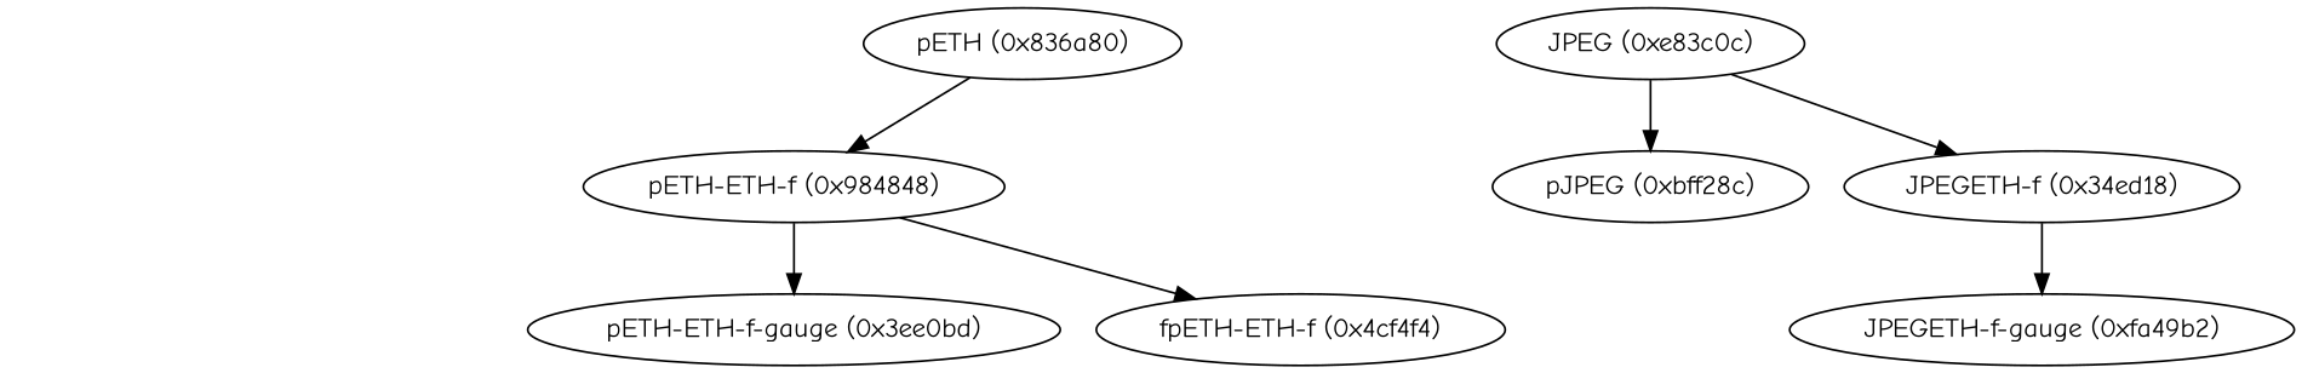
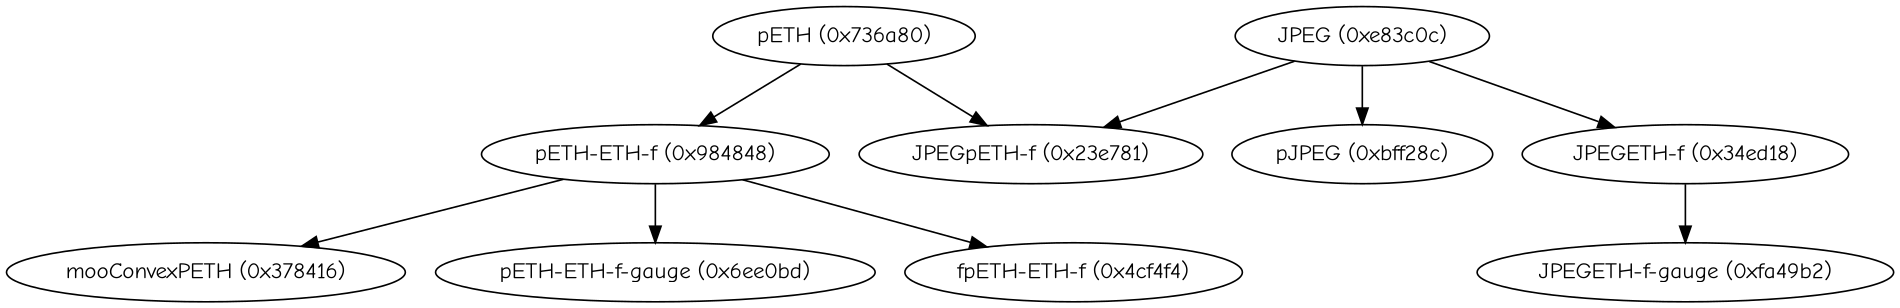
  digraph {
    fontname="Comic Neue"
    node [fontname="Comic Neue"]
    edge [fontname="Comic Neue"]
-   "pETH (0x836a80)"
+   "pETH (0x836a80)" [label="pETH (0x736a80)"]
    "pETH-ETH-f (0x984848)"
-   "pETH-ETH-f-gauge (0x3ee0bd)"
+   "JPEGpETH-f (0x23e781)"
+   "mooConvexPETH (0x378416)"
+   "pETH-ETH-f-gauge (0x3ee0bd)" [label="pETH-ETH-f-gauge (0x6ee0bd)"]
    "fpETH-ETH-f (0x4cf4f4)"
    n7 [label="JPEG (0xe83c0c)"]
    "pJPEG (0xbff28c)"
    "JPEGETH-f (0x34ed18)"
    "JPEGETH-f-gauge (0xfa49b2)"
    "pETH (0x836a80)" -> "pETH-ETH-f (0x984848)"
+   "pETH (0x836a80)" -> "JPEGpETH-f (0x23e781)"
+   "pETH-ETH-f (0x984848)" -> "mooConvexPETH (0x378416)"
    "pETH-ETH-f (0x984848)" -> "pETH-ETH-f-gauge (0x3ee0bd)"
    "pETH-ETH-f (0x984848)" -> "fpETH-ETH-f (0x4cf4f4)"
+   n7 -> "JPEGpETH-f (0x23e781)"
    n7 -> "pJPEG (0xbff28c)"
    n7 -> "JPEGETH-f (0x34ed18)"
    "JPEGETH-f (0x34ed18)" -> "JPEGETH-f-gauge (0xfa49b2)"
  }
